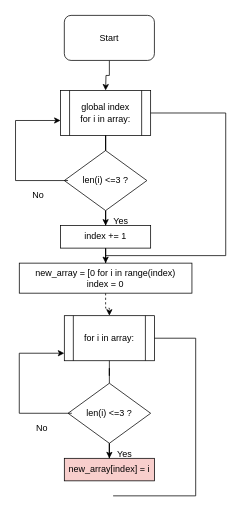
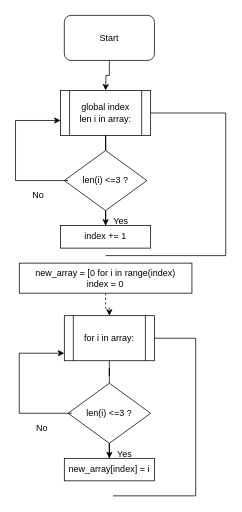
  <mxCell id="0" />
  <mxCell id="1" parent="0" />
  <mxCell id="2" value="" style="edgeStyle=orthogonalEdgeStyle;rounded=0;orthogonalLoop=1;jettySize=auto;html=1;" edge="1" parent="1" source="3"><mxGeometry relative="1" as="geometry"><mxPoint x="140" y="120" as="targetPoint" /></mxGeometry></mxCell>
  <mxCell id="3" value="Start" style="rounded=1;whiteSpace=wrap;html=1;" vertex="1" parent="1"><mxGeometry x="85" y="20" width="120" height="60" as="geometry" /></mxCell>
  <mxCell id="4" value="" style="edgeStyle=orthogonalEdgeStyle;rounded=0;orthogonalLoop=1;jettySize=auto;html=1;startArrow=none;" edge="1" parent="1" source="8" target="7"><mxGeometry relative="1" as="geometry" /></mxCell>
- <mxCell id="5" value="global index&lt;br&gt;for i in array:" style="shape=process;whiteSpace=wrap;html=1;backgroundOutline=1;" vertex="1" parent="1"><mxGeometry x="80" y="120" width="120" height="60" as="geometry" /></mxCell>
- <mxCell id="6" value="" style="edgeStyle=orthogonalEdgeStyle;rounded=0;orthogonalLoop=1;jettySize=auto;html=1;" edge="1" parent="1" source="7" target="16"><mxGeometry relative="1" as="geometry" /></mxCell>
+ <mxCell id="5" value="global index&lt;br&gt;len i in array:" style="shape=process;whiteSpace=wrap;html=1;backgroundOutline=1;" vertex="1" parent="1"><mxGeometry x="80" y="120" width="120" height="60" as="geometry" /></mxCell>
  <mxCell id="7" value="index += 1" style="rounded=0;whiteSpace=wrap;html=1;" vertex="1" parent="1"><mxGeometry x="80" y="300" width="120" height="30" as="geometry" /></mxCell>
  <mxCell id="8" value="len(i) &amp;lt;=3 ?" style="rhombus;whiteSpace=wrap;html=1;" vertex="1" parent="1"><mxGeometry x="85" y="200" width="110" height="80" as="geometry" /></mxCell>
  <mxCell id="9" value="" style="edgeStyle=orthogonalEdgeStyle;rounded=0;orthogonalLoop=1;jettySize=auto;html=1;endArrow=none;" edge="1" parent="1" source="5" target="8"><mxGeometry relative="1" as="geometry"><mxPoint x="140" y="180" as="sourcePoint" /><mxPoint x="145" y="290" as="targetPoint" /></mxGeometry></mxCell>
  <mxCell id="10" value="Yes" style="text;html=1;align=center;verticalAlign=middle;resizable=0;points=[];autosize=1;strokeColor=none;fillColor=none;" vertex="1" parent="1"><mxGeometry x="140" y="280" width="40" height="30" as="geometry" /></mxCell>
  <mxCell id="11" value="" style="endArrow=classic;html=1;rounded=0;" edge="1" parent="1"><mxGeometry width="50" height="50" relative="1" as="geometry"><mxPoint x="20" y="160" as="sourcePoint" /><mxPoint x="80" y="160" as="targetPoint" /></mxGeometry></mxCell>
  <mxCell id="12" value="" style="endArrow=none;html=1;rounded=0;" edge="1" parent="1"><mxGeometry width="50" height="50" relative="1" as="geometry"><mxPoint x="20" y="240" as="sourcePoint" /><mxPoint x="90" y="240" as="targetPoint" /></mxGeometry></mxCell>
  <mxCell id="13" value="" style="endArrow=none;html=1;rounded=0;" edge="1" parent="1"><mxGeometry width="50" height="50" relative="1" as="geometry"><mxPoint x="20" y="240" as="sourcePoint" /><mxPoint x="20" y="160" as="targetPoint" /></mxGeometry></mxCell>
  <mxCell id="14" value="No" style="text;html=1;align=center;verticalAlign=middle;resizable=0;points=[];autosize=1;strokeColor=none;fillColor=none;" vertex="1" parent="1"><mxGeometry x="30" y="245" width="40" height="30" as="geometry" /></mxCell>
  <mxCell id="15" value="" style="edgeStyle=orthogonalEdgeStyle;rounded=0;orthogonalLoop=1;jettySize=auto;html=1;dashed=1;" edge="1" parent="1" source="16" target="18"><mxGeometry relative="1" as="geometry" /></mxCell>
  <mxCell id="16" value="new_array = [0 for i in range(index)&lt;br&gt;index = 0" style="rounded=0;whiteSpace=wrap;html=1;" vertex="1" parent="1"><mxGeometry x="25" y="350" width="230" height="40" as="geometry" /></mxCell>
  <mxCell id="17" value="" style="edgeStyle=orthogonalEdgeStyle;rounded=0;orthogonalLoop=1;jettySize=auto;html=1;startArrow=none;" edge="1" parent="1" source="20" target="19"><mxGeometry relative="1" as="geometry" /></mxCell>
  <mxCell id="18" value="for i in array:" style="shape=process;whiteSpace=wrap;html=1;backgroundOutline=1;" vertex="1" parent="1"><mxGeometry x="85" y="420" width="120" height="60" as="geometry" /></mxCell>
- <mxCell id="19" value="new_array[index] = i" style="rounded=0;whiteSpace=wrap;html=1;fillColor=#f8cecc;" vertex="1" parent="1"><mxGeometry x="85" y="610" width="120" height="30" as="geometry" /></mxCell>
+ <mxCell id="19" value="new_array[index] = i" style="rounded=0;whiteSpace=wrap;html=1;" vertex="1" parent="1"><mxGeometry x="85" y="610" width="120" height="30" as="geometry" /></mxCell>
  <mxCell id="20" value="len(i) &amp;lt;=3 ?" style="rhombus;whiteSpace=wrap;html=1;" vertex="1" parent="1"><mxGeometry x="90" y="510" width="110" height="80" as="geometry" /></mxCell>
  <mxCell id="21" value="" style="edgeStyle=orthogonalEdgeStyle;rounded=0;orthogonalLoop=1;jettySize=auto;html=1;endArrow=none;" edge="1" parent="1" source="18" target="20"><mxGeometry relative="1" as="geometry"><mxPoint x="145" y="490" as="sourcePoint" /><mxPoint x="150" y="600" as="targetPoint" /></mxGeometry></mxCell>
  <mxCell id="22" value="Yes" style="text;html=1;align=center;verticalAlign=middle;resizable=0;points=[];autosize=1;strokeColor=none;fillColor=none;" vertex="1" parent="1"><mxGeometry x="145" y="590" width="40" height="30" as="geometry" /></mxCell>
  <mxCell id="23" value="" style="endArrow=classic;html=1;rounded=0;" edge="1" parent="1"><mxGeometry width="50" height="50" relative="1" as="geometry"><mxPoint x="25" y="470" as="sourcePoint" /><mxPoint x="85" y="470" as="targetPoint" /></mxGeometry></mxCell>
  <mxCell id="24" value="" style="endArrow=none;html=1;rounded=0;" edge="1" parent="1"><mxGeometry width="50" height="50" relative="1" as="geometry"><mxPoint x="25" y="550" as="sourcePoint" /><mxPoint x="95" y="550" as="targetPoint" /></mxGeometry></mxCell>
  <mxCell id="25" value="" style="endArrow=none;html=1;rounded=0;" edge="1" parent="1"><mxGeometry width="50" height="50" relative="1" as="geometry"><mxPoint x="25" y="550" as="sourcePoint" /><mxPoint x="25" y="470" as="targetPoint" /></mxGeometry></mxCell>
  <mxCell id="26" value="No" style="text;html=1;align=center;verticalAlign=middle;resizable=0;points=[];autosize=1;strokeColor=none;fillColor=none;" vertex="1" parent="1"><mxGeometry x="35" y="555" width="40" height="30" as="geometry" /></mxCell>
  <mxCell id="27" value="" style="endArrow=none;html=1;rounded=0;exitX=1;exitY=0.5;exitDx=0;exitDy=0;" edge="1" parent="1" source="5"><mxGeometry width="50" height="50" relative="1" as="geometry"><mxPoint x="240" y="170" as="sourcePoint" /><mxPoint x="300" y="150" as="targetPoint" /></mxGeometry></mxCell>
  <mxCell id="28" value="" style="endArrow=none;html=1;rounded=0;" edge="1" parent="1"><mxGeometry width="50" height="50" relative="1" as="geometry"><mxPoint x="300" y="340" as="sourcePoint" /><mxPoint x="300" y="150" as="targetPoint" /></mxGeometry></mxCell>
  <mxCell id="29" value="" style="endArrow=none;html=1;rounded=0;" edge="1" parent="1"><mxGeometry width="50" height="50" relative="1" as="geometry"><mxPoint x="140" y="340" as="sourcePoint" /><mxPoint x="300" y="340" as="targetPoint" /></mxGeometry></mxCell>
  <mxCell id="30" value="" style="endArrow=none;html=1;rounded=0;entryX=1;entryY=0.5;entryDx=0;entryDy=0;" edge="1" parent="1" target="18"><mxGeometry width="50" height="50" relative="1" as="geometry"><mxPoint x="260" y="450" as="sourcePoint" /><mxPoint x="180" y="500" as="targetPoint" /></mxGeometry></mxCell>
  <mxCell id="31" value="" style="endArrow=none;html=1;rounded=0;" edge="1" parent="1"><mxGeometry width="50" height="50" relative="1" as="geometry"><mxPoint x="260" y="450" as="sourcePoint" /><mxPoint x="260" y="660" as="targetPoint" /></mxGeometry></mxCell>
  <mxCell id="32" value="" style="endArrow=none;html=1;rounded=0;" edge="1" parent="1"><mxGeometry width="50" height="50" relative="1" as="geometry"><mxPoint x="150" y="660" as="sourcePoint" /><mxPoint x="260" y="660" as="targetPoint" /></mxGeometry></mxCell>
